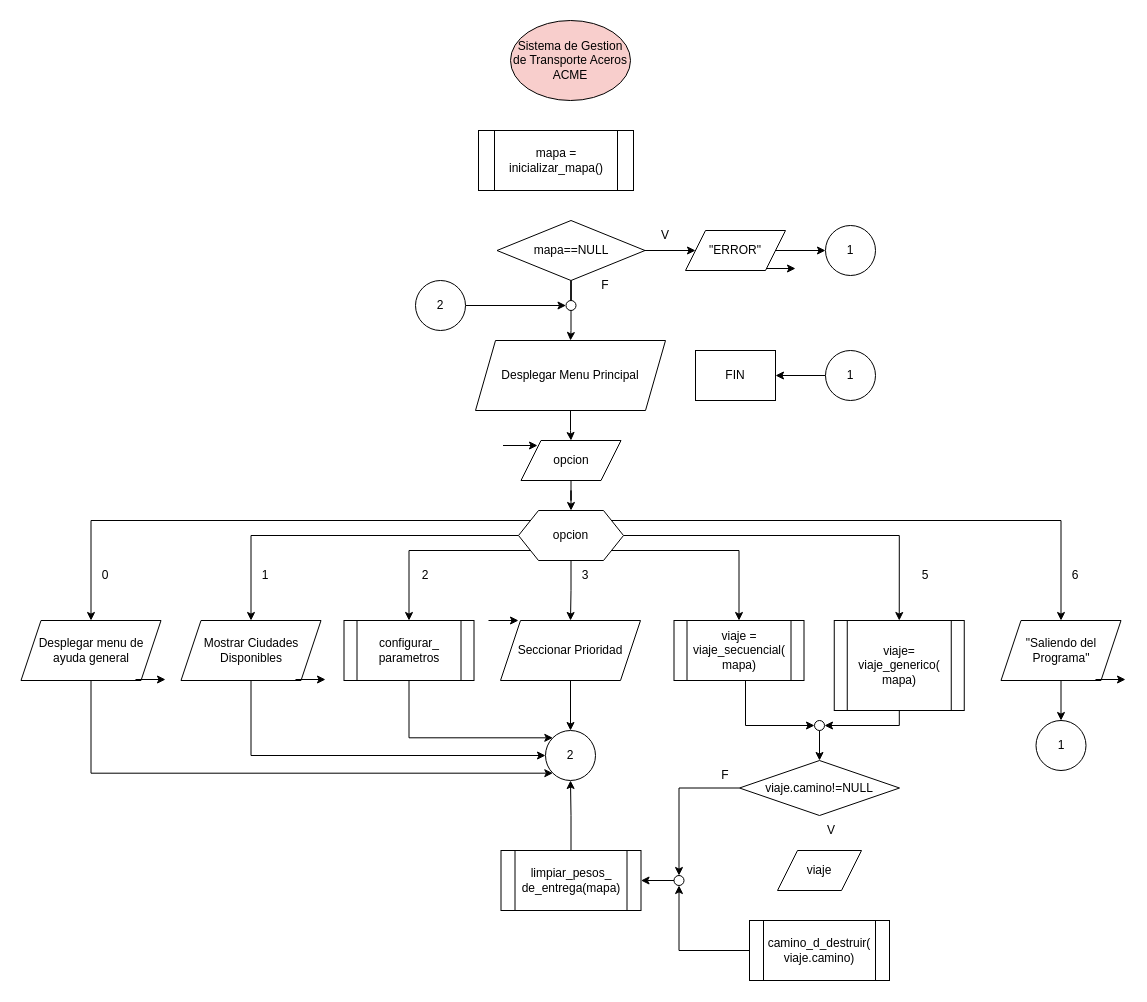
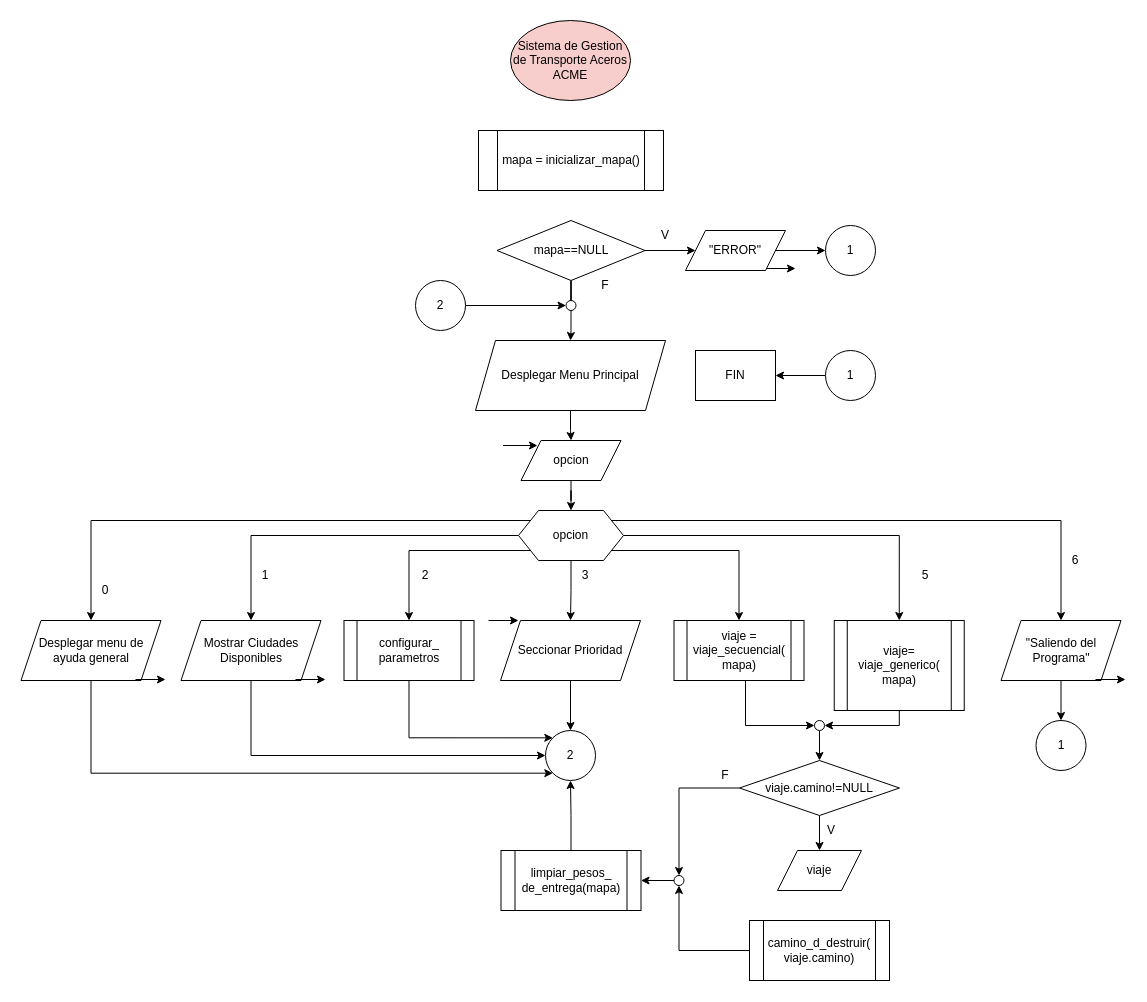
  <mxCell id="0" />
  <mxCell id="1" parent="0" />
  <mxCell id="2" value="Sistema de Gestion de Transporte Aceros ACME" style="ellipse;whiteSpace=wrap;html=1;fillColor=#f8cecc;" vertex="1" parent="1"><mxGeometry x="510" y="20" width="120" height="80" as="geometry" /></mxCell>
- <mxCell id="3" value="mapa = inicializar_mapa()" style="shape=process;whiteSpace=wrap;html=1;backgroundOutline=1;" vertex="1" parent="1"><mxGeometry x="478" y="130" width="155" height="60" as="geometry" /></mxCell>
+ <mxCell id="3" value="mapa = inicializar_mapa()" style="shape=process;whiteSpace=wrap;html=1;backgroundOutline=1;" vertex="1" parent="1"><mxGeometry x="478" y="130" width="185" height="60" as="geometry" /></mxCell>
  <mxCell id="4" style="edgeStyle=orthogonalEdgeStyle;rounded=0;orthogonalLoop=1;jettySize=auto;html=1;entryX=0;entryY=0.5;entryDx=0;entryDy=0;" edge="1" parent="1" source="6" target="9"><mxGeometry relative="1" as="geometry" /></mxCell>
  <mxCell id="5" style="edgeStyle=orthogonalEdgeStyle;rounded=0;orthogonalLoop=1;jettySize=auto;html=1;entryX=0.5;entryY=0;entryDx=0;entryDy=0;endArrow=none;startFill=0;" edge="1" parent="1" source="6" target="19"><mxGeometry relative="1" as="geometry" /></mxCell>
  <mxCell id="6" value="mapa==NULL" style="rhombus;whiteSpace=wrap;html=1;" vertex="1" parent="1"><mxGeometry x="496.5" y="220" width="148" height="60" as="geometry" /></mxCell>
  <mxCell id="7" style="edgeStyle=orthogonalEdgeStyle;rounded=0;orthogonalLoop=1;jettySize=auto;html=1;" edge="1" parent="1"><mxGeometry relative="1" as="geometry"><mxPoint x="795" y="268" as="targetPoint" /><mxPoint x="765" y="268" as="sourcePoint" /></mxGeometry></mxCell>
  <mxCell id="8" style="edgeStyle=orthogonalEdgeStyle;rounded=0;orthogonalLoop=1;jettySize=auto;html=1;entryX=0;entryY=0.5;entryDx=0;entryDy=0;" edge="1" parent="1" source="9" target="11"><mxGeometry relative="1" as="geometry" /></mxCell>
  <mxCell id="9" value="&quot;ERROR&quot;" style="shape=parallelogram;perimeter=parallelogramPerimeter;whiteSpace=wrap;html=1;fixedSize=1;" vertex="1" parent="1"><mxGeometry x="685" y="230" width="100" height="40" as="geometry" /></mxCell>
  <mxCell id="10" value="V" style="text;html=1;align=center;verticalAlign=middle;whiteSpace=wrap;rounded=0;" vertex="1" parent="1"><mxGeometry x="635" y="220" width="60" height="30" as="geometry" /></mxCell>
  <mxCell id="11" value="1" style="ellipse;whiteSpace=wrap;html=1;aspect=fixed;" vertex="1" parent="1"><mxGeometry x="825" y="225" width="50" height="50" as="geometry" /></mxCell>
  <mxCell id="12" value="FIN" style="whiteSpace=wrap;html=1;rounded=0;" vertex="1" parent="1"><mxGeometry x="695" y="350" width="80" height="50" as="geometry" /></mxCell>
  <mxCell id="13" style="edgeStyle=orthogonalEdgeStyle;rounded=0;orthogonalLoop=1;jettySize=auto;html=1;entryX=1;entryY=0.5;entryDx=0;entryDy=0;" edge="1" parent="1" source="14" target="12"><mxGeometry relative="1" as="geometry"><mxPoint x="785" y="375" as="targetPoint" /></mxGeometry></mxCell>
  <mxCell id="14" value="1" style="ellipse;whiteSpace=wrap;html=1;aspect=fixed;" vertex="1" parent="1"><mxGeometry x="825" y="350" width="50" height="50" as="geometry" /></mxCell>
  <mxCell id="15" style="edgeStyle=orthogonalEdgeStyle;rounded=0;orthogonalLoop=1;jettySize=auto;html=1;entryX=0.5;entryY=0;entryDx=0;entryDy=0;" edge="1" parent="1" source="16" target="22"><mxGeometry relative="1" as="geometry" /></mxCell>
  <mxCell id="16" value="Desplegar Menu Principal" style="shape=parallelogram;perimeter=parallelogramPerimeter;whiteSpace=wrap;html=1;fixedSize=1;" vertex="1" parent="1"><mxGeometry x="475" y="340" width="190" height="70" as="geometry" /></mxCell>
  <mxCell id="17" value="F" style="text;html=1;align=center;verticalAlign=middle;whiteSpace=wrap;rounded=0;" vertex="1" parent="1"><mxGeometry x="575" y="270" width="60" height="30" as="geometry" /></mxCell>
  <mxCell id="18" style="edgeStyle=orthogonalEdgeStyle;rounded=0;orthogonalLoop=1;jettySize=auto;html=1;entryX=0.5;entryY=0;entryDx=0;entryDy=0;" edge="1" parent="1" source="19" target="16"><mxGeometry relative="1" as="geometry" /></mxCell>
  <mxCell id="19" value="" style="ellipse;whiteSpace=wrap;html=1;aspect=fixed;" vertex="1" parent="1"><mxGeometry x="565.5" y="300" width="10" height="10" as="geometry" /></mxCell>
  <mxCell id="20" style="edgeStyle=orthogonalEdgeStyle;rounded=0;orthogonalLoop=1;jettySize=auto;html=1;" edge="1" parent="1"><mxGeometry relative="1" as="geometry"><mxPoint x="537" y="445" as="targetPoint" /><mxPoint x="502.5" y="445" as="sourcePoint" /></mxGeometry></mxCell>
  <mxCell id="21" style="edgeStyle=orthogonalEdgeStyle;rounded=0;orthogonalLoop=1;jettySize=auto;html=1;entryX=0.5;entryY=0;entryDx=0;entryDy=0;" edge="1" parent="1" source="22" target="30"><mxGeometry relative="1" as="geometry"><mxPoint x="570.5" y="520" as="targetPoint" /></mxGeometry></mxCell>
  <mxCell id="22" value="opcion" style="shape=parallelogram;perimeter=parallelogramPerimeter;whiteSpace=wrap;html=1;fixedSize=1;" vertex="1" parent="1"><mxGeometry x="520.5" y="440" width="100" height="40" as="geometry" /></mxCell>
  <mxCell id="23" style="edgeStyle=orthogonalEdgeStyle;rounded=0;orthogonalLoop=1;jettySize=auto;html=1;entryX=0.5;entryY=0;entryDx=0;entryDy=0;" edge="1" parent="1" source="30" target="32"><mxGeometry relative="1" as="geometry"><Array as="points"><mxPoint x="91" y="520" /></Array></mxGeometry></mxCell>
  <mxCell id="24" style="edgeStyle=orthogonalEdgeStyle;rounded=0;orthogonalLoop=1;jettySize=auto;html=1;entryX=0.5;entryY=0;entryDx=0;entryDy=0;" edge="1" parent="1" source="30" target="36"><mxGeometry relative="1" as="geometry"><Array as="points"><mxPoint x="251" y="535" /></Array></mxGeometry></mxCell>
  <mxCell id="25" style="edgeStyle=orthogonalEdgeStyle;rounded=0;orthogonalLoop=1;jettySize=auto;html=1;entryX=0.5;entryY=0;entryDx=0;entryDy=0;" edge="1" parent="1" source="30" target="34"><mxGeometry relative="1" as="geometry"><Array as="points"><mxPoint x="409" y="550" /></Array></mxGeometry></mxCell>
  <mxCell id="26" style="edgeStyle=orthogonalEdgeStyle;rounded=0;orthogonalLoop=1;jettySize=auto;html=1;entryX=0.5;entryY=0;entryDx=0;entryDy=0;" edge="1" parent="1" source="30" target="44"><mxGeometry relative="1" as="geometry"><Array as="points"><mxPoint x="1061" y="520" /></Array></mxGeometry></mxCell>
  <mxCell id="27" style="edgeStyle=orthogonalEdgeStyle;rounded=0;orthogonalLoop=1;jettySize=auto;html=1;entryX=0.5;entryY=0;entryDx=0;entryDy=0;" edge="1" parent="1" source="30" target="40"><mxGeometry relative="1" as="geometry" /></mxCell>
  <mxCell id="28" style="edgeStyle=orthogonalEdgeStyle;rounded=0;orthogonalLoop=1;jettySize=auto;html=1;entryX=0.5;entryY=0;entryDx=0;entryDy=0;" edge="1" parent="1" source="30" target="42"><mxGeometry relative="1" as="geometry"><Array as="points"><mxPoint x="739" y="550" /></Array></mxGeometry></mxCell>
  <mxCell id="29" style="edgeStyle=orthogonalEdgeStyle;rounded=0;orthogonalLoop=1;jettySize=auto;html=1;entryX=0.5;entryY=0;entryDx=0;entryDy=0;" edge="1" parent="1" source="30" target="38"><mxGeometry relative="1" as="geometry" /></mxCell>
  <mxCell id="30" value="opcion" style="shape=hexagon;perimeter=hexagonPerimeter2;whiteSpace=wrap;html=1;fixedSize=1;" vertex="1" parent="1"><mxGeometry x="518" y="510" width="105" height="50" as="geometry" /></mxCell>
  <mxCell id="31" style="edgeStyle=orthogonalEdgeStyle;rounded=0;orthogonalLoop=1;jettySize=auto;html=1;entryX=0;entryY=1;entryDx=0;entryDy=0;" edge="1" parent="1" source="32" target="51"><mxGeometry relative="1" as="geometry"><Array as="points"><mxPoint x="91" y="773" /></Array></mxGeometry></mxCell>
  <mxCell id="32" value="Desplegar menu de ayuda general" style="shape=parallelogram;perimeter=parallelogramPerimeter;whiteSpace=wrap;html=1;fixedSize=1;" vertex="1" parent="1"><mxGeometry x="20.5" y="620" width="140" height="60" as="geometry" /></mxCell>
  <mxCell id="33" style="edgeStyle=orthogonalEdgeStyle;rounded=0;orthogonalLoop=1;jettySize=auto;html=1;entryX=0;entryY=0;entryDx=0;entryDy=0;" edge="1" parent="1" source="34" target="51"><mxGeometry relative="1" as="geometry"><Array as="points"><mxPoint x="409" y="737" /></Array></mxGeometry></mxCell>
  <mxCell id="34" value="configurar_ parametros" style="shape=process;whiteSpace=wrap;html=1;backgroundOutline=1;" vertex="1" parent="1"><mxGeometry x="343.5" y="620" width="130" height="60" as="geometry" /></mxCell>
  <mxCell id="35" style="edgeStyle=orthogonalEdgeStyle;rounded=0;orthogonalLoop=1;jettySize=auto;html=1;entryX=0;entryY=0.5;entryDx=0;entryDy=0;" edge="1" parent="1" source="36" target="51"><mxGeometry relative="1" as="geometry"><Array as="points"><mxPoint x="251" y="755" /></Array></mxGeometry></mxCell>
  <mxCell id="36" value="Mostrar Ciudades Disponibles" style="shape=parallelogram;perimeter=parallelogramPerimeter;whiteSpace=wrap;html=1;fixedSize=1;" vertex="1" parent="1"><mxGeometry x="180.5" y="620" width="140" height="60" as="geometry" /></mxCell>
  <mxCell id="37" style="edgeStyle=orthogonalEdgeStyle;rounded=0;orthogonalLoop=1;jettySize=auto;html=1;entryX=0.5;entryY=0;entryDx=0;entryDy=0;" edge="1" parent="1" source="38" target="51"><mxGeometry relative="1" as="geometry" /></mxCell>
  <mxCell id="38" value="Seccionar Prioridad" style="shape=parallelogram;perimeter=parallelogramPerimeter;whiteSpace=wrap;html=1;fixedSize=1;" vertex="1" parent="1"><mxGeometry x="500" y="620" width="140" height="60" as="geometry" /></mxCell>
  <mxCell id="39" style="edgeStyle=orthogonalEdgeStyle;rounded=0;orthogonalLoop=1;jettySize=auto;html=1;entryX=1;entryY=0.5;entryDx=0;entryDy=0;" edge="1" parent="1" source="40" target="63"><mxGeometry relative="1" as="geometry"><Array as="points"><mxPoint x="899" y="725" /></Array></mxGeometry></mxCell>
  <mxCell id="40" value="&lt;div&gt;viaje=&lt;/div&gt;&lt;div&gt;viaje_generico(&lt;/div&gt;&lt;div&gt;mapa)&lt;/div&gt;" style="shape=process;whiteSpace=wrap;html=1;backgroundOutline=1;" vertex="1" parent="1"><mxGeometry x="833.75" y="620" width="130" height="90" as="geometry" /></mxCell>
  <mxCell id="41" style="edgeStyle=orthogonalEdgeStyle;rounded=0;orthogonalLoop=1;jettySize=auto;html=1;entryX=0;entryY=0.5;entryDx=0;entryDy=0;" edge="1" parent="1" source="42" target="63"><mxGeometry relative="1" as="geometry"><Array as="points"><mxPoint x="745" y="725" /></Array></mxGeometry></mxCell>
  <mxCell id="42" value="&lt;div&gt;viaje = &lt;br&gt;&lt;/div&gt;&lt;div&gt;viaje_secuencial(&lt;/div&gt;&lt;div&gt;mapa)&lt;/div&gt;" style="shape=process;whiteSpace=wrap;html=1;backgroundOutline=1;" vertex="1" parent="1"><mxGeometry x="673.5" y="620" width="130" height="60" as="geometry" /></mxCell>
  <mxCell id="43" style="edgeStyle=orthogonalEdgeStyle;rounded=0;orthogonalLoop=1;jettySize=auto;html=1;entryX=0.5;entryY=0;entryDx=0;entryDy=0;" edge="1" parent="1" source="44" target="52"><mxGeometry relative="1" as="geometry" /></mxCell>
  <mxCell id="44" value="&quot;Saliendo del Programa&quot;" style="shape=parallelogram;perimeter=parallelogramPerimeter;whiteSpace=wrap;html=1;fixedSize=1;" vertex="1" parent="1"><mxGeometry x="1000.5" y="620" width="120" height="60" as="geometry" /></mxCell>
- <mxCell id="45" value="0" style="text;html=1;align=center;verticalAlign=middle;whiteSpace=wrap;rounded=0;" vertex="1" parent="1"><mxGeometry x="75" y="560" width="60" height="30" as="geometry" /></mxCell>
+ <mxCell id="45" value="0" style="text;html=1;align=center;verticalAlign=middle;whiteSpace=wrap;rounded=0;" vertex="1" parent="1"><mxGeometry x="75" y="575" width="60" height="30" as="geometry" /></mxCell>
  <mxCell id="46" value="1" style="text;html=1;align=center;verticalAlign=middle;whiteSpace=wrap;rounded=0;" vertex="1" parent="1"><mxGeometry x="235" y="560" width="60" height="30" as="geometry" /></mxCell>
  <mxCell id="47" value="2" style="text;html=1;align=center;verticalAlign=middle;whiteSpace=wrap;rounded=0;" vertex="1" parent="1"><mxGeometry x="395" y="560" width="60" height="30" as="geometry" /></mxCell>
  <mxCell id="48" value="3" style="text;html=1;align=center;verticalAlign=middle;whiteSpace=wrap;rounded=0;" vertex="1" parent="1"><mxGeometry x="555" y="560" width="60" height="30" as="geometry" /></mxCell>
  <mxCell id="49" value="5" style="text;html=1;align=center;verticalAlign=middle;whiteSpace=wrap;rounded=0;" vertex="1" parent="1"><mxGeometry x="895" y="560" width="60" height="30" as="geometry" /></mxCell>
- <mxCell id="50" value="6" style="text;html=1;align=center;verticalAlign=middle;whiteSpace=wrap;rounded=0;" vertex="1" parent="1"><mxGeometry x="1045" y="560" width="60" height="30" as="geometry" /></mxCell>
+ <mxCell id="50" value="6" style="text;html=1;align=center;verticalAlign=middle;whiteSpace=wrap;rounded=0;" vertex="1" parent="1"><mxGeometry x="1045" y="545" width="60" height="30" as="geometry" /></mxCell>
  <mxCell id="51" value="2" style="ellipse;whiteSpace=wrap;html=1;aspect=fixed;" vertex="1" parent="1"><mxGeometry x="545" y="730" width="50" height="50" as="geometry" /></mxCell>
  <mxCell id="52" value="1" style="ellipse;whiteSpace=wrap;html=1;aspect=fixed;" vertex="1" parent="1"><mxGeometry x="1035.5" y="720" width="50" height="50" as="geometry" /></mxCell>
  <mxCell id="53" style="edgeStyle=orthogonalEdgeStyle;rounded=0;orthogonalLoop=1;jettySize=auto;html=1;" edge="1" parent="1"><mxGeometry relative="1" as="geometry"><mxPoint x="165" y="679" as="targetPoint" /><mxPoint x="135" y="679" as="sourcePoint" /></mxGeometry></mxCell>
  <mxCell id="54" style="edgeStyle=orthogonalEdgeStyle;rounded=0;orthogonalLoop=1;jettySize=auto;html=1;" edge="1" parent="1"><mxGeometry relative="1" as="geometry"><mxPoint x="325" y="679" as="targetPoint" /><mxPoint x="295" y="679" as="sourcePoint" /></mxGeometry></mxCell>
  <mxCell id="55" style="edgeStyle=orthogonalEdgeStyle;rounded=0;orthogonalLoop=1;jettySize=auto;html=1;" edge="1" parent="1"><mxGeometry relative="1" as="geometry"><mxPoint x="518" y="620" as="targetPoint" /><mxPoint x="488" y="620" as="sourcePoint" /></mxGeometry></mxCell>
  <mxCell id="56" style="edgeStyle=orthogonalEdgeStyle;rounded=0;orthogonalLoop=1;jettySize=auto;html=1;" edge="1" parent="1"><mxGeometry relative="1" as="geometry"><mxPoint x="1125" y="679" as="targetPoint" /><mxPoint x="1095" y="679" as="sourcePoint" /></mxGeometry></mxCell>
  <mxCell id="57" style="edgeStyle=orthogonalEdgeStyle;rounded=0;orthogonalLoop=1;jettySize=auto;html=1;entryX=0;entryY=0.5;entryDx=0;entryDy=0;" edge="1" parent="1" source="58" target="19"><mxGeometry relative="1" as="geometry" /></mxCell>
  <mxCell id="58" value="2" style="ellipse;whiteSpace=wrap;html=1;aspect=fixed;" vertex="1" parent="1"><mxGeometry x="415" y="280" width="50" height="50" as="geometry" /></mxCell>
+ <mxCell id="59" style="edgeStyle=orthogonalEdgeStyle;rounded=0;orthogonalLoop=1;jettySize=auto;html=1;entryX=0.5;entryY=0;entryDx=0;entryDy=0;" edge="1" parent="1" source="61" target="64"><mxGeometry relative="1" as="geometry"><mxPoint x="819" y="850" as="targetPoint" /></mxGeometry></mxCell>
  <mxCell id="60" style="edgeStyle=orthogonalEdgeStyle;rounded=0;orthogonalLoop=1;jettySize=auto;html=1;entryX=0.5;entryY=0;entryDx=0;entryDy=0;" edge="1" parent="1" source="61" target="70"><mxGeometry relative="1" as="geometry" /></mxCell>
  <mxCell id="61" value="viaje.camino!=NULL" style="rhombus;whiteSpace=wrap;html=1;" vertex="1" parent="1"><mxGeometry x="739" y="760" width="160" height="55" as="geometry" /></mxCell>
  <mxCell id="62" style="edgeStyle=orthogonalEdgeStyle;rounded=0;orthogonalLoop=1;jettySize=auto;html=1;entryX=0.5;entryY=0;entryDx=0;entryDy=0;" edge="1" parent="1" source="63" target="61"><mxGeometry relative="1" as="geometry" /></mxCell>
  <mxCell id="63" value="" style="ellipse;whiteSpace=wrap;html=1;aspect=fixed;" vertex="1" parent="1"><mxGeometry x="814" y="720" width="10" height="10" as="geometry" /></mxCell>
  <mxCell id="64" value="viaje" style="shape=parallelogram;perimeter=parallelogramPerimeter;whiteSpace=wrap;html=1;fixedSize=1;" vertex="1" parent="1"><mxGeometry x="777" y="850" width="84" height="40" as="geometry" /></mxCell>
  <mxCell id="65" style="edgeStyle=orthogonalEdgeStyle;rounded=0;orthogonalLoop=1;jettySize=auto;html=1;entryX=0.5;entryY=1;entryDx=0;entryDy=0;" edge="1" parent="1" source="66" target="70"><mxGeometry relative="1" as="geometry" /></mxCell>
  <mxCell id="66" value="&lt;div&gt;camino_d_destruir(&lt;/div&gt;&lt;div&gt;viaje.camino)&lt;/div&gt;" style="shape=process;whiteSpace=wrap;html=1;backgroundOutline=1;" vertex="1" parent="1"><mxGeometry x="749" y="920" width="140" height="60" as="geometry" /></mxCell>
  <mxCell id="67" style="edgeStyle=orthogonalEdgeStyle;rounded=0;orthogonalLoop=1;jettySize=auto;html=1;entryX=0.5;entryY=1;entryDx=0;entryDy=0;" edge="1" parent="1" source="68" target="51"><mxGeometry relative="1" as="geometry" /></mxCell>
  <mxCell id="68" value="&lt;div&gt;limpiar_pesos_&lt;/div&gt;&lt;div&gt;de_entrega(mapa)&lt;/div&gt;" style="shape=process;whiteSpace=wrap;html=1;backgroundOutline=1;" vertex="1" parent="1"><mxGeometry x="500.5" y="850" width="140" height="60" as="geometry" /></mxCell>
  <mxCell id="69" style="edgeStyle=orthogonalEdgeStyle;rounded=0;orthogonalLoop=1;jettySize=auto;html=1;entryX=1;entryY=0.5;entryDx=0;entryDy=0;" edge="1" parent="1" source="70" target="68"><mxGeometry relative="1" as="geometry" /></mxCell>
  <mxCell id="70" value="" style="ellipse;whiteSpace=wrap;html=1;aspect=fixed;" vertex="1" parent="1"><mxGeometry x="673.5" y="875" width="10" height="10" as="geometry" /></mxCell>
  <mxCell id="71" value="V" style="text;html=1;align=center;verticalAlign=middle;whiteSpace=wrap;rounded=0;" vertex="1" parent="1"><mxGeometry x="801" y="815" width="60" height="30" as="geometry" /></mxCell>
  <mxCell id="72" value="F" style="text;html=1;align=center;verticalAlign=middle;whiteSpace=wrap;rounded=0;" vertex="1" parent="1"><mxGeometry x="695" y="760" width="60" height="30" as="geometry" /></mxCell>
